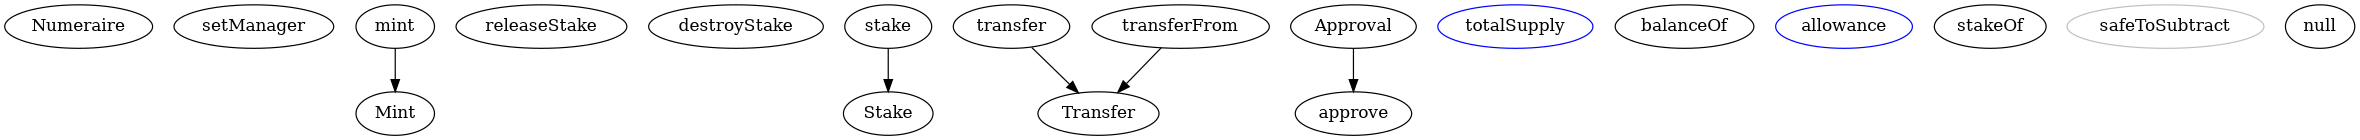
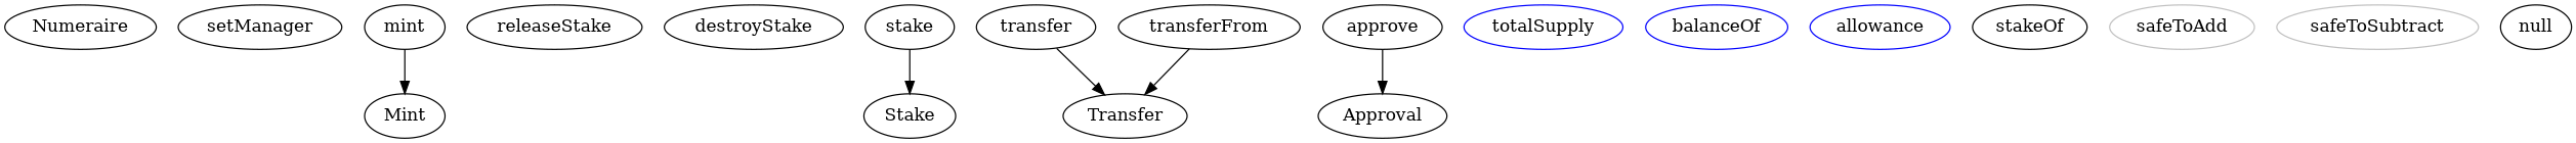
  strict digraph {
    Numeraire
    setManager
    mint
    Mint
    releaseStake
    destroyStake
    stake
    Stake
    transfer
    Transfer
    approve
    Approval
    transferFrom
    totalSupply [color=blue]
-   balanceOf [color=black]
+   balanceOf [color=blue]
    allowance [color=blue]
    stakeOf [color=black]
+   safeToAdd [color=gray]
    safeToSubtract [color=gray]
    null
    mint -> Mint
    stake -> Stake
    transfer -> Transfer
-   Approval -> approve
+   approve -> Approval
    transferFrom -> Transfer
  }
